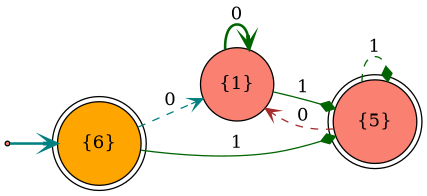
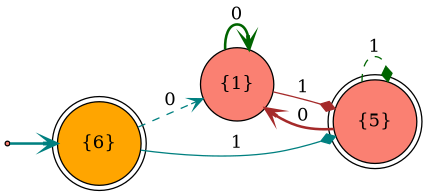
  digraph {
    rankdir=LR
    node [fillcolor=salmon shape=doublecircle style=filled]
    edge [arrowhead=vee color=darkgreen style=dashed]
    start [shape=point]
    "{6}" [fillcolor=orange]
    "{1}" [shape=circle]
    "{5}"
    start -> "{6}" [color=teal style=bold]
    "{6}" -> "{1}" [color=teal label=0]
-   "{6}" -> "{5}" [arrowhead=diamond label=1 style=solid]
+   "{6}" -> "{5}" [arrowhead=diamond color=teal label=1 style=solid]
    "{1}" -> "{1}" [label=0 style=bold]
-   "{1}" -> "{5}" [arrowhead=diamond label=1 style=solid]
-   "{5}" -> "{1}" [color=brown label=0]
+   "{1}" -> "{5}" [arrowhead=diamond color=brown label=1 style=solid]
+   "{5}" -> "{1}" [color=brown label=0 style=bold]
    "{5}" -> "{5}" [arrowhead=diamond label=1]
  }
